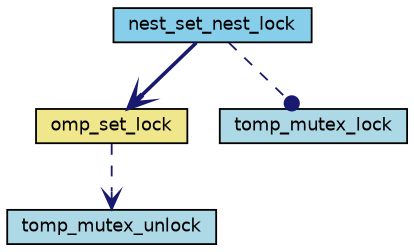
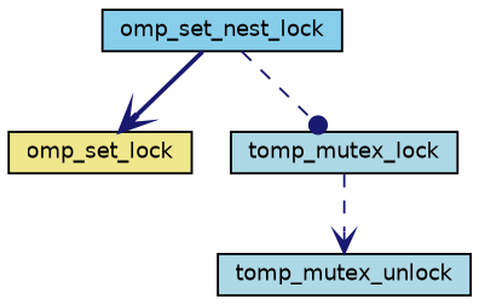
  digraph {
    fontname="DejaVu Sans"
    rankdir=TB
    node [color=black fillcolor=lightblue fontname="DejaVu Sans" fontsize=10 shape=record style=filled]
    edge [arrowhead=vee color=midnightblue fontname="DejaVu Sans" fontsize=10 labelfontname=Helvetica labelfontsize=10 style=dashed]
-   n1 [fillcolor=skyblue fontcolor=black height=0.2 label=nest_set_nest_lock width=0.4]
+   n1 [fillcolor=skyblue fontcolor=black height=0.2 label=omp_set_nest_lock width=0.4]
    n2 [fillcolor=khaki height=0.2 label=omp_set_lock width=0.4]
    n3 [height=0.2 label=tomp_mutex_lock width=0.4]
    n4 [height=0.2 label=tomp_mutex_unlock width=0.4]
    n1 -> n2 [style=bold]
    n1 -> n3 [arrowhead=dot]
-   n2 -> n4
+   n3 -> n4
  }
